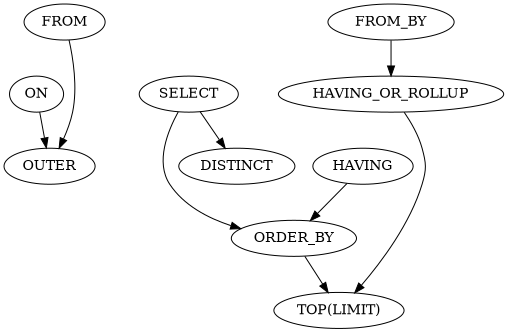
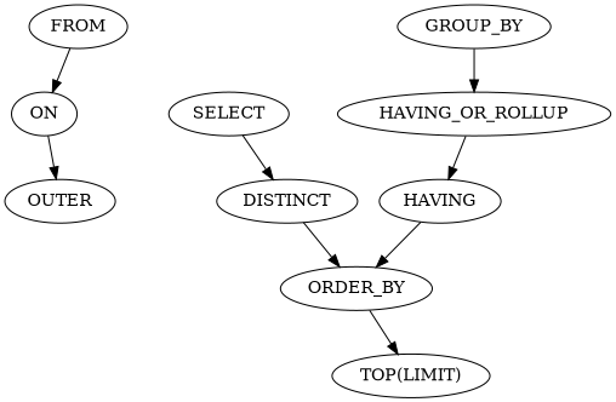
  digraph {
    FROM
    ON
    OUTER
    n4 [label=HAVING_OR_ROLLUP]
-   GROUP_BY [label=FROM_BY]
+   GROUP_BY
    HAVING
    ORDER_BY
    SELECT
    DISTINCT
    n10 [label="TOP(LIMIT)"]
-   FROM -> OUTER
+   FROM -> ON
    ON -> OUTER
-   n4 -> n10
+   n4 -> HAVING
    GROUP_BY -> n4
    HAVING -> ORDER_BY
    ORDER_BY -> n10
    SELECT -> DISTINCT
-   SELECT -> ORDER_BY
+   DISTINCT -> ORDER_BY
  }
